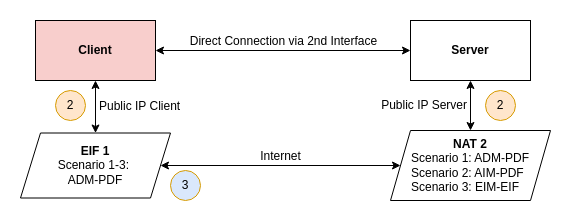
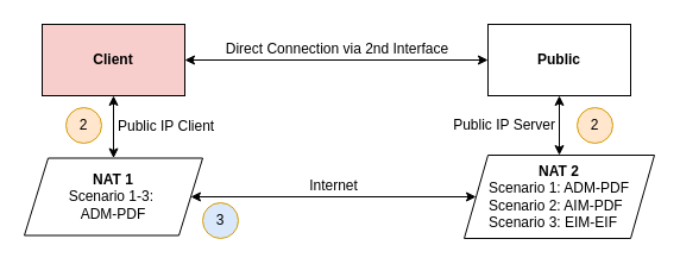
  <mxCell id="0" />
  <mxCell id="1" parent="0" />
  <mxCell id="2" value="Direct Connection via 2nd Interface" style="edgeStyle=orthogonalEdgeStyle;rounded=0;orthogonalLoop=1;jettySize=auto;html=1;entryX=0;entryY=0.5;entryDx=0;entryDy=0;verticalAlign=bottom;fontSize=12;startArrow=classic;startFill=1;" parent="1" source="4" target="5" edge="1"><mxGeometry relative="1" as="geometry" /></mxCell>
  <mxCell id="3" value="Public IP Client" style="edgeStyle=orthogonalEdgeStyle;rounded=0;orthogonalLoop=1;jettySize=auto;html=1;verticalAlign=middle;labelPosition=right;verticalLabelPosition=middle;align=left;spacingLeft=2;fontSize=12;startArrow=classic;startFill=1;" parent="1" source="4" target="7" edge="1"><mxGeometry relative="1" as="geometry"><mxPoint x="105" y="160" as="targetPoint" /><Array as="points"><mxPoint x="95" y="130" /><mxPoint x="95" y="130" /></Array></mxGeometry></mxCell>
  <mxCell id="4" value="Client" style="rounded=0;whiteSpace=wrap;html=1;fontStyle=1;fillColor=#f8cecc;" parent="1" vertex="1"><mxGeometry x="35" y="20" width="120" height="60" as="geometry" /></mxCell>
- <mxCell id="5" value="Server" style="rounded=0;whiteSpace=wrap;html=1;fontStyle=1" parent="1" vertex="1"><mxGeometry x="410" y="20" width="120" height="60" as="geometry" /></mxCell>
+ <mxCell id="5" value="Public" style="rounded=0;whiteSpace=wrap;html=1;fontStyle=1" parent="1" vertex="1"><mxGeometry x="410" y="20" width="120" height="60" as="geometry" /></mxCell>
  <mxCell id="6" value="Internet" style="edgeStyle=orthogonalEdgeStyle;rounded=0;orthogonalLoop=1;jettySize=auto;html=1;fontSize=12;verticalAlign=bottom;startArrow=classic;startFill=1;" parent="1" source="7" target="9" edge="1"><mxGeometry relative="1" as="geometry" /></mxCell>
- <mxCell id="7" value="&lt;b&gt;EIF 1&lt;/b&gt;&lt;div&gt;Scenario 1-3:&amp;nbsp;&lt;/div&gt;&lt;div&gt;ADM-PDF&lt;/div&gt;" style="shape=parallelogram;perimeter=parallelogramPerimeter;whiteSpace=wrap;html=1;fixedSize=1;" parent="1" vertex="1"><mxGeometry x="20" y="132.5" width="150" height="65" as="geometry" /></mxCell>
+ <mxCell id="7" value="&lt;b&gt;NAT 1&lt;/b&gt;&lt;div&gt;Scenario 1-3:&amp;nbsp;&lt;/div&gt;&lt;div&gt;ADM-PDF&lt;/div&gt;" style="shape=parallelogram;perimeter=parallelogramPerimeter;whiteSpace=wrap;html=1;fixedSize=1;" parent="1" vertex="1"><mxGeometry x="20" y="132.5" width="150" height="65" as="geometry" /></mxCell>
  <mxCell id="8" value="&lt;div style=&quot;text-align: left;&quot;&gt;Public IP Server&lt;/div&gt;" style="edgeStyle=orthogonalEdgeStyle;rounded=0;orthogonalLoop=1;jettySize=auto;html=1;labelPosition=left;verticalLabelPosition=middle;align=right;verticalAlign=middle;spacingRight=2;fontSize=12;startArrow=classic;startFill=1;" parent="1" source="9" target="5" edge="1"><mxGeometry relative="1" as="geometry" /></mxCell>
  <mxCell id="9" value="&lt;b&gt;NAT 2&lt;/b&gt;&lt;div style=&quot;text-align: left;&quot;&gt;Scenario 1: ADM-PDF&lt;/div&gt;&lt;div style=&quot;text-align: left;&quot;&gt;Scenario 2: AIM-PDF&lt;/div&gt;&lt;div style=&quot;text-align: left;&quot;&gt;Scenario 3: EIM-EIF&lt;/div&gt;" style="shape=parallelogram;perimeter=parallelogramPerimeter;whiteSpace=wrap;html=1;fixedSize=1;" parent="1" vertex="1"><mxGeometry x="390" y="130" width="160" height="70" as="geometry" /></mxCell>
  <mxCell id="10" value="2" style="ellipse;whiteSpace=wrap;html=1;fillColor=#ffe6cc;strokeColor=#d79b00;" parent="1" vertex="1"><mxGeometry x="55" y="90" width="30" height="30" as="geometry" /></mxCell>
  <mxCell id="11" value="2" style="ellipse;whiteSpace=wrap;html=1;fillColor=#ffe6cc;strokeColor=#d79b00;" parent="1" vertex="1"><mxGeometry x="485" y="90" width="30" height="30" as="geometry" /></mxCell>
  <mxCell id="12" value="3" style="ellipse;whiteSpace=wrap;html=1;fillColor=#dae8fc;strokeColor=#d79b00;" parent="1" vertex="1"><mxGeometry x="170" y="170" width="30" height="30" as="geometry" /></mxCell>
